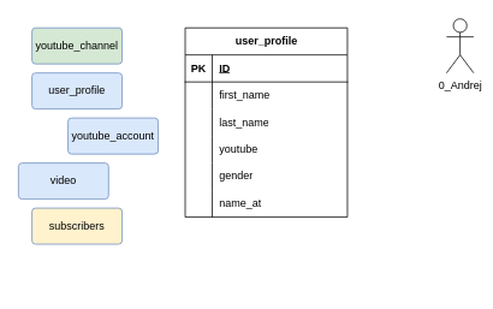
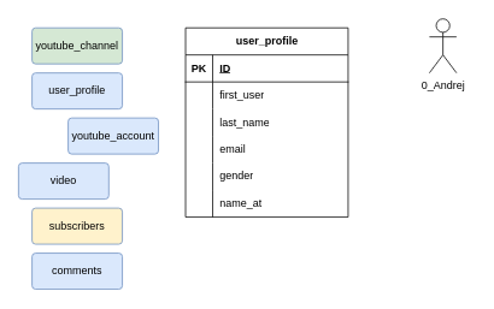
  <mxCell id="0" />
  <mxCell id="1" parent="0" />
  <mxCell id="2" value="&lt;div&gt;user_profile&lt;/div&gt;" style="rounded=1;arcSize=10;whiteSpace=wrap;html=1;align=center;fillColor=#dae8fc;strokeColor=#6c8ebf;" parent="1" vertex="1"><mxGeometry x="35" y="80" width="100" height="40" as="geometry" /></mxCell>
  <mxCell id="3" value="&lt;div&gt;youtube_account&lt;/div&gt;" style="rounded=1;arcSize=10;whiteSpace=wrap;html=1;align=center;fillColor=#dae8fc;strokeColor=#6c8ebf;" parent="1" vertex="1"><mxGeometry x="75" y="130" width="100" height="40" as="geometry" /></mxCell>
  <mxCell id="4" value="&lt;div&gt;video&lt;/div&gt;" style="rounded=1;arcSize=10;whiteSpace=wrap;html=1;align=center;fillColor=#dae8fc;strokeColor=#6c8ebf;" parent="1" vertex="1"><mxGeometry x="20" y="180" width="100" height="40" as="geometry" /></mxCell>
  <mxCell id="5" value="&lt;div&gt;youtube_channel&lt;/div&gt;" style="rounded=1;arcSize=10;whiteSpace=wrap;html=1;align=center;fillColor=#d5e8d4;strokeColor=#6c8ebf;" parent="1" vertex="1"><mxGeometry x="35" y="30" width="100" height="40" as="geometry" /></mxCell>
+ <mxCell id="6" value="&lt;div&gt;comments&lt;/div&gt;" style="rounded=1;arcSize=10;whiteSpace=wrap;html=1;align=center;fillColor=#dae8fc;strokeColor=#6c8ebf;" parent="1" vertex="1"><mxGeometry x="35" y="280" width="100" height="40" as="geometry" /></mxCell>
  <mxCell id="7" value="&lt;div&gt;subscribers&lt;/div&gt;" style="rounded=1;arcSize=10;whiteSpace=wrap;html=1;align=center;fillColor=#fff2cc;strokeColor=#6c8ebf;" parent="1" vertex="1"><mxGeometry x="35" y="230" width="100" height="40" as="geometry" /></mxCell>
  <mxCell id="8" value="user_profile" style="shape=table;startSize=30;container=1;collapsible=1;childLayout=tableLayout;fixedRows=1;rowLines=0;fontStyle=1;align=center;resizeLast=1;html=1;" parent="1" vertex="1"><mxGeometry x="205" y="30" width="180" height="210" as="geometry" /></mxCell>
  <mxCell id="9" value="" style="shape=tableRow;horizontal=0;startSize=0;swimlaneHead=0;swimlaneBody=0;fillColor=none;collapsible=0;dropTarget=0;points=[[0,0.5],[1,0.5]];portConstraint=eastwest;top=0;left=0;right=0;bottom=1;" parent="8" vertex="1"><mxGeometry y="30" width="180" height="30" as="geometry" /></mxCell>
  <mxCell id="10" value="PK" style="shape=partialRectangle;connectable=0;fillColor=none;top=0;left=0;bottom=0;right=0;fontStyle=1;overflow=hidden;whiteSpace=wrap;html=1;" parent="9" vertex="1"><mxGeometry width="30" height="30" as="geometry"><mxRectangle width="30" height="30" as="alternateBounds" /></mxGeometry></mxCell>
  <mxCell id="11" value="ID" style="shape=partialRectangle;connectable=0;fillColor=none;top=0;left=0;bottom=0;right=0;align=left;spacingLeft=6;fontStyle=5;overflow=hidden;whiteSpace=wrap;html=1;" parent="9" vertex="1"><mxGeometry x="30" width="150" height="30" as="geometry"><mxRectangle width="150" height="30" as="alternateBounds" /></mxGeometry></mxCell>
  <mxCell id="12" value="" style="shape=tableRow;horizontal=0;startSize=0;swimlaneHead=0;swimlaneBody=0;fillColor=none;collapsible=0;dropTarget=0;points=[[0,0.5],[1,0.5]];portConstraint=eastwest;top=0;left=0;right=0;bottom=0;" parent="8" vertex="1"><mxGeometry y="60" width="180" height="30" as="geometry" /></mxCell>
  <mxCell id="13" value="" style="shape=partialRectangle;connectable=0;fillColor=none;top=0;left=0;bottom=0;right=0;editable=1;overflow=hidden;whiteSpace=wrap;html=1;" parent="12" vertex="1"><mxGeometry width="30" height="30" as="geometry"><mxRectangle width="30" height="30" as="alternateBounds" /></mxGeometry></mxCell>
- <mxCell id="14" value="first_name" style="shape=partialRectangle;connectable=0;fillColor=none;top=0;left=0;bottom=0;right=0;align=left;spacingLeft=6;overflow=hidden;whiteSpace=wrap;html=1;" parent="12" vertex="1"><mxGeometry x="30" width="150" height="30" as="geometry"><mxRectangle width="150" height="30" as="alternateBounds" /></mxGeometry></mxCell>
+ <mxCell id="14" value="first_user" style="shape=partialRectangle;connectable=0;fillColor=none;top=0;left=0;bottom=0;right=0;align=left;spacingLeft=6;overflow=hidden;whiteSpace=wrap;html=1;" parent="12" vertex="1"><mxGeometry x="30" width="150" height="30" as="geometry"><mxRectangle width="150" height="30" as="alternateBounds" /></mxGeometry></mxCell>
  <mxCell id="15" value="" style="shape=tableRow;horizontal=0;startSize=0;swimlaneHead=0;swimlaneBody=0;fillColor=none;collapsible=0;dropTarget=0;points=[[0,0.5],[1,0.5]];portConstraint=eastwest;top=0;left=0;right=0;bottom=0;" parent="8" vertex="1"><mxGeometry y="90" width="180" height="30" as="geometry" /></mxCell>
  <mxCell id="16" value="" style="shape=partialRectangle;connectable=0;fillColor=none;top=0;left=0;bottom=0;right=0;editable=1;overflow=hidden;whiteSpace=wrap;html=1;" parent="15" vertex="1"><mxGeometry width="30" height="30" as="geometry"><mxRectangle width="30" height="30" as="alternateBounds" /></mxGeometry></mxCell>
  <mxCell id="17" value="last_name" style="shape=partialRectangle;connectable=0;fillColor=none;top=0;left=0;bottom=0;right=0;align=left;spacingLeft=6;overflow=hidden;whiteSpace=wrap;html=1;" parent="15" vertex="1"><mxGeometry x="30" width="150" height="30" as="geometry"><mxRectangle width="150" height="30" as="alternateBounds" /></mxGeometry></mxCell>
  <mxCell id="18" value="" style="shape=tableRow;horizontal=0;startSize=0;swimlaneHead=0;swimlaneBody=0;fillColor=none;collapsible=0;dropTarget=0;points=[[0,0.5],[1,0.5]];portConstraint=eastwest;top=0;left=0;right=0;bottom=0;" parent="8" vertex="1"><mxGeometry y="120" width="180" height="30" as="geometry" /></mxCell>
  <mxCell id="19" value="" style="shape=partialRectangle;connectable=0;fillColor=none;top=0;left=0;bottom=0;right=0;editable=1;overflow=hidden;whiteSpace=wrap;html=1;" parent="18" vertex="1"><mxGeometry width="30" height="30" as="geometry"><mxRectangle width="30" height="30" as="alternateBounds" /></mxGeometry></mxCell>
- <mxCell id="20" value="youtube" style="shape=partialRectangle;connectable=0;fillColor=none;top=0;left=0;bottom=0;right=0;align=left;spacingLeft=6;overflow=hidden;whiteSpace=wrap;html=1;" parent="18" vertex="1"><mxGeometry x="30" width="150" height="30" as="geometry"><mxRectangle width="150" height="30" as="alternateBounds" /></mxGeometry></mxCell>
+ <mxCell id="20" value="email" style="shape=partialRectangle;connectable=0;fillColor=none;top=0;left=0;bottom=0;right=0;align=left;spacingLeft=6;overflow=hidden;whiteSpace=wrap;html=1;" parent="18" vertex="1"><mxGeometry x="30" width="150" height="30" as="geometry"><mxRectangle width="150" height="30" as="alternateBounds" /></mxGeometry></mxCell>
  <mxCell id="21" style="shape=tableRow;horizontal=0;startSize=0;swimlaneHead=0;swimlaneBody=0;fillColor=none;collapsible=0;dropTarget=0;points=[[0,0.5],[1,0.5]];portConstraint=eastwest;top=0;left=0;right=0;bottom=0;" vertex="1" parent="8"><mxGeometry y="150" width="180" height="30" as="geometry" /></mxCell>
  <mxCell id="22" style="shape=partialRectangle;connectable=0;fillColor=none;top=0;left=0;bottom=0;right=0;editable=1;overflow=hidden;whiteSpace=wrap;html=1;" vertex="1" parent="21"><mxGeometry width="30" height="30" as="geometry"><mxRectangle width="30" height="30" as="alternateBounds" /></mxGeometry></mxCell>
  <mxCell id="23" value="gender" style="shape=partialRectangle;connectable=0;fillColor=none;top=0;left=0;bottom=0;right=0;align=left;spacingLeft=6;overflow=hidden;whiteSpace=wrap;html=1;" vertex="1" parent="21"><mxGeometry x="30" width="150" height="30" as="geometry"><mxRectangle width="150" height="30" as="alternateBounds" /></mxGeometry></mxCell>
  <mxCell id="24" style="shape=tableRow;horizontal=0;startSize=0;swimlaneHead=0;swimlaneBody=0;fillColor=none;collapsible=0;dropTarget=0;points=[[0,0.5],[1,0.5]];portConstraint=eastwest;top=0;left=0;right=0;bottom=0;" vertex="1" parent="8"><mxGeometry y="180" width="180" height="30" as="geometry" /></mxCell>
  <mxCell id="25" style="shape=partialRectangle;connectable=0;fillColor=none;top=0;left=0;bottom=0;right=0;editable=1;overflow=hidden;whiteSpace=wrap;html=1;" vertex="1" parent="24"><mxGeometry width="30" height="30" as="geometry"><mxRectangle width="30" height="30" as="alternateBounds" /></mxGeometry></mxCell>
  <mxCell id="26" value="name_at" style="shape=partialRectangle;connectable=0;fillColor=none;top=0;left=0;bottom=0;right=0;align=left;spacingLeft=6;overflow=hidden;whiteSpace=wrap;html=1;" vertex="1" parent="24"><mxGeometry x="30" width="150" height="30" as="geometry"><mxRectangle width="150" height="30" as="alternateBounds" /></mxGeometry></mxCell>
- <mxCell id="27" value="0_Andrej" style="shape=umlActor;verticalLabelPosition=bottom;verticalAlign=top;html=1;outlineConnect=0;" vertex="1" parent="1"><mxGeometry x="495" y="20" width="30" height="60" as="geometry" /></mxCell>
+ <mxCell id="27" value="0_Andrej" style="shape=umlActor;verticalLabelPosition=bottom;verticalAlign=top;html=1;outlineConnect=0;" vertex="1" parent="1"><mxGeometry x="475" y="20" width="30" height="60" as="geometry" /></mxCell>
